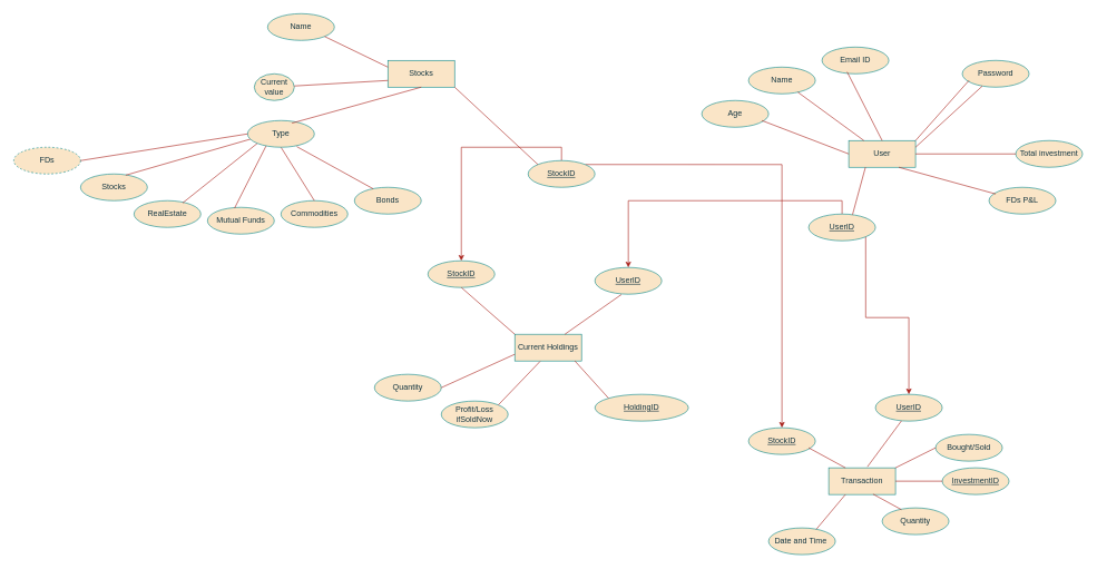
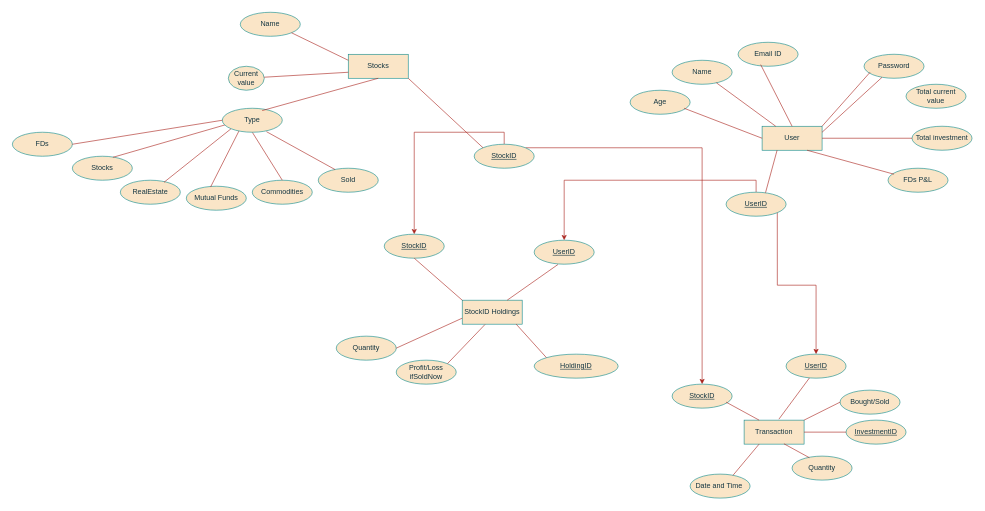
  <mxCell id="0" />
  <mxCell id="1" parent="0" />
- <mxCell id="2" value="Bonds" style="ellipse;whiteSpace=wrap;html=1;align=center;labelBackgroundColor=none;fillColor=#FAE5C7;strokeColor=#0F8B8D;fontColor=#143642;" parent="1" vertex="1"><mxGeometry x="530" y="280" width="100" height="40" as="geometry" /></mxCell>
+ <mxCell id="2" value="Sold" style="ellipse;whiteSpace=wrap;html=1;align=center;labelBackgroundColor=none;fillColor=#FAE5C7;strokeColor=#0F8B8D;fontColor=#143642;" parent="1" vertex="1"><mxGeometry x="530" y="280" width="100" height="40" as="geometry" /></mxCell>
  <mxCell id="3" value="Commodities" style="ellipse;whiteSpace=wrap;html=1;align=center;labelBackgroundColor=none;fillColor=#FAE5C7;strokeColor=#0F8B8D;fontColor=#143642;" parent="1" vertex="1"><mxGeometry x="420" y="300" width="100" height="40" as="geometry" /></mxCell>
  <mxCell id="4" value="RealEstate" style="ellipse;whiteSpace=wrap;html=1;align=center;labelBackgroundColor=none;fillColor=#FAE5C7;strokeColor=#0F8B8D;fontColor=#143642;" parent="1" vertex="1"><mxGeometry x="200" y="300" width="100" height="40" as="geometry" /></mxCell>
  <mxCell id="5" value="Stocks" style="ellipse;whiteSpace=wrap;html=1;align=center;labelBackgroundColor=none;fillColor=#FAE5C7;strokeColor=#0F8B8D;fontColor=#143642;" parent="1" vertex="1"><mxGeometry x="120" y="260" width="100" height="40" as="geometry" /></mxCell>
  <mxCell id="6" value="" style="endArrow=none;html=1;rounded=0;entryX=0.676;entryY=0.045;entryDx=0;entryDy=0;entryPerimeter=0;exitX=0.044;exitY=0.695;exitDx=0;exitDy=0;exitPerimeter=0;labelBackgroundColor=none;strokeColor=#A8201A;fontColor=default;" parent="1" source="36" target="5" edge="1"><mxGeometry relative="1" as="geometry"><mxPoint x="450" y="150" as="sourcePoint" /><mxPoint x="720" y="70" as="targetPoint" /></mxGeometry></mxCell>
  <mxCell id="7" value="" style="endArrow=none;html=1;rounded=0;exitX=0.728;exitY=0.085;exitDx=0;exitDy=0;exitPerimeter=0;entryX=0;entryY=1;entryDx=0;entryDy=0;labelBackgroundColor=none;strokeColor=#A8201A;fontColor=default;" parent="1" source="4" target="36" edge="1"><mxGeometry relative="1" as="geometry"><mxPoint x="560" y="70" as="sourcePoint" /><mxPoint x="720" y="70" as="targetPoint" /></mxGeometry></mxCell>
  <mxCell id="8" value="" style="endArrow=none;html=1;rounded=0;entryX=0.5;entryY=0;entryDx=0;entryDy=0;exitX=0.5;exitY=1;exitDx=0;exitDy=0;labelBackgroundColor=none;strokeColor=#A8201A;fontColor=default;" parent="1" source="36" target="3" edge="1"><mxGeometry relative="1" as="geometry"><mxPoint x="500" y="150" as="sourcePoint" /><mxPoint x="720" y="70" as="targetPoint" /><Array as="points" /></mxGeometry></mxCell>
  <mxCell id="9" value="" style="endArrow=none;html=1;rounded=0;entryX=0.28;entryY=0.055;entryDx=0;entryDy=0;entryPerimeter=0;exitX=0.736;exitY=0.975;exitDx=0;exitDy=0;exitPerimeter=0;labelBackgroundColor=none;strokeColor=#A8201A;fontColor=default;" parent="1" source="36" target="2" edge="1"><mxGeometry relative="1" as="geometry"><mxPoint x="560" y="70" as="sourcePoint" /><mxPoint x="720" y="70" as="targetPoint" /><Array as="points" /></mxGeometry></mxCell>
- <mxCell id="10" value="FDs" style="ellipse;whiteSpace=wrap;html=1;align=center;labelBackgroundColor=none;fillColor=#FAE5C7;strokeColor=#0F8B8D;fontColor=#143642;dashed=1;" parent="1" vertex="1"><mxGeometry x="20" y="220" width="100" height="40" as="geometry" /></mxCell>
+ <mxCell id="10" value="FDs" style="ellipse;whiteSpace=wrap;html=1;align=center;labelBackgroundColor=none;fillColor=#FAE5C7;strokeColor=#0F8B8D;fontColor=#143642;" parent="1" vertex="1"><mxGeometry x="20" y="220" width="100" height="40" as="geometry" /></mxCell>
  <mxCell id="11" value="Mutual Funds" style="ellipse;whiteSpace=wrap;html=1;align=center;labelBackgroundColor=none;fillColor=#FAE5C7;strokeColor=#0F8B8D;fontColor=#143642;" parent="1" vertex="1"><mxGeometry x="310" y="310" width="100" height="40" as="geometry" /></mxCell>
  <mxCell id="12" value="" style="endArrow=none;html=1;rounded=0;entryX=0.404;entryY=0.035;entryDx=0;entryDy=0;entryPerimeter=0;exitX=0.28;exitY=0.935;exitDx=0;exitDy=0;exitPerimeter=0;labelBackgroundColor=none;strokeColor=#A8201A;fontColor=default;" parent="1" source="36" target="11" edge="1"><mxGeometry relative="1" as="geometry"><mxPoint x="880" y="380" as="sourcePoint" /><mxPoint x="720" y="220" as="targetPoint" /></mxGeometry></mxCell>
- <mxCell id="13" value="Current Holdings" style="whiteSpace=wrap;html=1;align=center;labelBackgroundColor=none;fillColor=#FAE5C7;strokeColor=#0F8B8D;fontColor=#143642;" parent="1" vertex="1"><mxGeometry x="770" y="500" width="100" height="40" as="geometry" /></mxCell>
+ <mxCell id="13" value="StockID Holdings" style="whiteSpace=wrap;html=1;align=center;labelBackgroundColor=none;fillColor=#FAE5C7;strokeColor=#0F8B8D;fontColor=#143642;" parent="1" vertex="1"><mxGeometry x="770" y="500" width="100" height="40" as="geometry" /></mxCell>
  <mxCell id="14" value="Quantity" style="ellipse;whiteSpace=wrap;html=1;align=center;labelBackgroundColor=none;fillColor=#FAE5C7;strokeColor=#0F8B8D;fontColor=#143642;" parent="1" vertex="1"><mxGeometry x="560" y="560" width="100" height="40" as="geometry" /></mxCell>
  <mxCell id="15" value="HoldingID" style="ellipse;whiteSpace=wrap;html=1;align=center;fontStyle=4;labelBackgroundColor=none;fillColor=#FAE5C7;strokeColor=#0F8B8D;fontColor=#143642;" parent="1" vertex="1"><mxGeometry x="890" y="590" width="140" height="40" as="geometry" /></mxCell>
  <mxCell id="16" value="User&lt;br&gt;" style="whiteSpace=wrap;html=1;align=center;labelBackgroundColor=none;fillColor=#FAE5C7;strokeColor=#0F8B8D;fontColor=#143642;" parent="1" vertex="1"><mxGeometry x="1270" y="210" width="100" height="40" as="geometry" /></mxCell>
  <mxCell id="17" value="Name" style="ellipse;whiteSpace=wrap;html=1;align=center;labelBackgroundColor=none;fillColor=#FAE5C7;strokeColor=#0F8B8D;fontColor=#143642;" parent="1" vertex="1"><mxGeometry x="1120" y="100" width="100" height="40" as="geometry" /></mxCell>
  <mxCell id="18" value="Email ID" style="ellipse;whiteSpace=wrap;html=1;align=center;labelBackgroundColor=none;fillColor=#FAE5C7;strokeColor=#0F8B8D;fontColor=#143642;" parent="1" vertex="1"><mxGeometry x="1230" y="70" width="100" height="40" as="geometry" /></mxCell>
  <mxCell id="19" value="Age" style="ellipse;whiteSpace=wrap;html=1;align=center;labelBackgroundColor=none;fillColor=#FAE5C7;strokeColor=#0F8B8D;fontColor=#143642;" parent="1" vertex="1"><mxGeometry x="1050" y="150" width="100" height="40" as="geometry" /></mxCell>
  <mxCell id="20" value="Password" style="ellipse;whiteSpace=wrap;html=1;align=center;labelBackgroundColor=none;fillColor=#FAE5C7;strokeColor=#0F8B8D;fontColor=#143642;" parent="1" vertex="1"><mxGeometry x="1440" y="90" width="100" height="40" as="geometry" /></mxCell>
  <mxCell id="21" style="edgeStyle=orthogonalEdgeStyle;rounded=0;orthogonalLoop=1;jettySize=auto;html=1;exitX=0.5;exitY=0;exitDx=0;exitDy=0;strokeColor=#A8201A;fontColor=#143642;fillColor=#FAE5C7;" edge="1" parent="1" source="23" target="59"><mxGeometry relative="1" as="geometry" /></mxCell>
  <mxCell id="22" style="edgeStyle=orthogonalEdgeStyle;rounded=0;orthogonalLoop=1;jettySize=auto;html=1;exitX=1;exitY=0;exitDx=0;exitDy=0;strokeColor=#A8201A;fontColor=#143642;fillColor=#FAE5C7;" edge="1" parent="1" source="23" target="63"><mxGeometry relative="1" as="geometry" /></mxCell>
  <mxCell id="23" value="UserID" style="ellipse;whiteSpace=wrap;html=1;align=center;fontStyle=4;labelBackgroundColor=none;fillColor=#FAE5C7;strokeColor=#0F8B8D;fontColor=#143642;" parent="1" vertex="1"><mxGeometry x="1210" y="320" width="100" height="40" as="geometry" /></mxCell>
  <mxCell id="24" value="Total investment" style="ellipse;whiteSpace=wrap;html=1;align=center;labelBackgroundColor=none;fillColor=#FAE5C7;strokeColor=#0F8B8D;fontColor=#143642;" parent="1" vertex="1"><mxGeometry x="1520" y="210" width="100" height="40" as="geometry" /></mxCell>
  <mxCell id="25" value="FDs P&amp;amp;L" style="ellipse;whiteSpace=wrap;html=1;align=center;labelBackgroundColor=none;fillColor=#FAE5C7;strokeColor=#0F8B8D;fontColor=#143642;" parent="1" vertex="1"><mxGeometry x="1480" y="280" width="100" height="40" as="geometry" /></mxCell>
  <mxCell id="26" value="" style="endArrow=none;html=1;rounded=0;labelBackgroundColor=none;strokeColor=#A8201A;fontColor=default;" parent="1" edge="1"><mxGeometry relative="1" as="geometry"><mxPoint x="1520" y="230" as="sourcePoint" /><mxPoint x="1370" y="230" as="targetPoint" /></mxGeometry></mxCell>
  <mxCell id="27" value="" style="endArrow=none;html=1;rounded=0;exitX=0.75;exitY=1;exitDx=0;exitDy=0;labelBackgroundColor=none;strokeColor=#A8201A;fontColor=default;" parent="1" source="16" edge="1"><mxGeometry relative="1" as="geometry"><mxPoint x="1180" y="330" as="sourcePoint" /><mxPoint x="1490" y="290" as="targetPoint" /></mxGeometry></mxCell>
  <mxCell id="28" value="" style="endArrow=none;html=1;rounded=0;labelBackgroundColor=none;strokeColor=#A8201A;fontColor=default;" parent="1" edge="1"><mxGeometry relative="1" as="geometry"><mxPoint x="1140" y="180" as="sourcePoint" /><mxPoint x="1270" y="230" as="targetPoint" /></mxGeometry></mxCell>
  <mxCell id="29" value="" style="endArrow=none;html=1;rounded=0;labelBackgroundColor=none;strokeColor=#A8201A;fontColor=default;" parent="1" source="17" target="16" edge="1"><mxGeometry relative="1" as="geometry"><mxPoint x="1180" y="330" as="sourcePoint" /><mxPoint x="1340" y="330" as="targetPoint" /></mxGeometry></mxCell>
  <mxCell id="30" value="" style="endArrow=none;html=1;rounded=0;exitX=0.376;exitY=0.93;exitDx=0;exitDy=0;exitPerimeter=0;entryX=0.5;entryY=0;entryDx=0;entryDy=0;labelBackgroundColor=none;strokeColor=#A8201A;fontColor=default;" parent="1" source="18" target="16" edge="1"><mxGeometry relative="1" as="geometry"><mxPoint x="1180" y="330" as="sourcePoint" /><mxPoint x="1340" y="330" as="targetPoint" /></mxGeometry></mxCell>
  <mxCell id="31" value="" style="endArrow=none;html=1;rounded=0;entryX=1;entryY=0;entryDx=0;entryDy=0;labelBackgroundColor=none;strokeColor=#A8201A;fontColor=default;" parent="1" target="16" edge="1"><mxGeometry relative="1" as="geometry"><mxPoint x="1450" y="120" as="sourcePoint" /><mxPoint x="1340" y="330" as="targetPoint" /></mxGeometry></mxCell>
  <mxCell id="32" value="" style="endArrow=none;html=1;rounded=0;labelBackgroundColor=none;strokeColor=#A8201A;fontColor=default;entryX=0;entryY=0;entryDx=0;entryDy=0;" parent="1" edge="1" target="15"><mxGeometry relative="1" as="geometry"><mxPoint x="860" y="540" as="sourcePoint" /><mxPoint x="920" y="500" as="targetPoint" /></mxGeometry></mxCell>
  <mxCell id="33" value="" style="endArrow=none;html=1;rounded=0;exitX=1;exitY=0.5;exitDx=0;exitDy=0;labelBackgroundColor=none;strokeColor=#A8201A;fontColor=default;" parent="1" source="14" edge="1"><mxGeometry relative="1" as="geometry"><mxPoint x="940" y="460" as="sourcePoint" /><mxPoint x="770" y="530" as="targetPoint" /></mxGeometry></mxCell>
  <mxCell id="34" value="Transaction" style="whiteSpace=wrap;html=1;align=center;labelBackgroundColor=none;fillColor=#FAE5C7;strokeColor=#0F8B8D;fontColor=#143642;" parent="1" vertex="1"><mxGeometry x="1240" y="700" width="100" height="40" as="geometry" /></mxCell>
  <mxCell id="35" value="Date and Time&amp;nbsp;" style="ellipse;whiteSpace=wrap;html=1;align=center;labelBackgroundColor=none;fillColor=#FAE5C7;strokeColor=#0F8B8D;fontColor=#143642;" parent="1" vertex="1"><mxGeometry x="1150" y="790" width="100" height="40" as="geometry" /></mxCell>
  <mxCell id="36" value="Type" style="ellipse;whiteSpace=wrap;html=1;align=center;labelBackgroundColor=none;fillColor=#FAE5C7;strokeColor=#0F8B8D;fontColor=#143642;" parent="1" vertex="1"><mxGeometry x="370" y="180" width="100" height="40" as="geometry" /></mxCell>
  <mxCell id="37" value="Quantity" style="ellipse;whiteSpace=wrap;html=1;align=center;labelBackgroundColor=none;fillColor=#FAE5C7;strokeColor=#0F8B8D;fontColor=#143642;" parent="1" vertex="1"><mxGeometry x="1320" y="760" width="100" height="40" as="geometry" /></mxCell>
  <mxCell id="38" value="InvestmentID" style="ellipse;whiteSpace=wrap;html=1;align=center;fontStyle=4;labelBackgroundColor=none;fillColor=#FAE5C7;strokeColor=#0F8B8D;fontColor=#143642;" parent="1" vertex="1"><mxGeometry x="1410" y="700" width="100" height="40" as="geometry" /></mxCell>
  <mxCell id="39" value="" style="endArrow=none;html=1;rounded=0;exitX=1;exitY=0.5;exitDx=0;exitDy=0;labelBackgroundColor=none;strokeColor=#A8201A;fontColor=default;" parent="1" source="34" edge="1"><mxGeometry relative="1" as="geometry"><mxPoint x="1350" y="740" as="sourcePoint" /><mxPoint x="1410" y="720" as="targetPoint" /></mxGeometry></mxCell>
  <mxCell id="40" value="" style="endArrow=none;html=1;rounded=0;exitX=0.715;exitY=0.049;exitDx=0;exitDy=0;entryX=0.25;entryY=1;entryDx=0;entryDy=0;labelBackgroundColor=none;strokeColor=#A8201A;fontColor=default;exitPerimeter=0;" parent="1" source="35" target="34" edge="1"><mxGeometry relative="1" as="geometry"><mxPoint x="1350" y="740" as="sourcePoint" /><mxPoint x="1510" y="740" as="targetPoint" /></mxGeometry></mxCell>
  <mxCell id="41" value="" style="endArrow=none;html=1;rounded=0;exitX=0.288;exitY=0.065;exitDx=0;exitDy=0;exitPerimeter=0;entryX=0.664;entryY=0.985;entryDx=0;entryDy=0;entryPerimeter=0;labelBackgroundColor=none;strokeColor=#A8201A;fontColor=default;" parent="1" source="37" target="34" edge="1"><mxGeometry relative="1" as="geometry"><mxPoint x="1350" y="740" as="sourcePoint" /><mxPoint x="1510" y="740" as="targetPoint" /></mxGeometry></mxCell>
  <mxCell id="42" value="Bought/Sold" style="ellipse;whiteSpace=wrap;html=1;align=center;strokeColor=#0F8B8D;fontColor=#143642;fillColor=#FAE5C7;labelBackgroundColor=none;" parent="1" vertex="1"><mxGeometry x="1400" y="650" width="100" height="40" as="geometry" /></mxCell>
  <mxCell id="43" value="" style="endArrow=none;html=1;rounded=0;strokeColor=#A8201A;fontColor=default;fillColor=#FAE5C7;entryX=0;entryY=0.5;entryDx=0;entryDy=0;labelBackgroundColor=none;" parent="1" target="42" edge="1"><mxGeometry relative="1" as="geometry"><mxPoint x="1340" y="700" as="sourcePoint" /><mxPoint x="1260" y="630" as="targetPoint" /></mxGeometry></mxCell>
  <mxCell id="44" value="" style="endArrow=none;html=1;rounded=0;exitX=1;exitY=0.25;exitDx=0;exitDy=0;labelBackgroundColor=none;strokeColor=#A8201A;fontColor=default;" edge="1" parent="1" source="16" target="20"><mxGeometry relative="1" as="geometry"><mxPoint x="1110" y="420" as="sourcePoint" /><mxPoint x="1500" y="180" as="targetPoint" /></mxGeometry></mxCell>
+ <mxCell id="45" value="Total current value" style="ellipse;whiteSpace=wrap;html=1;align=center;labelBackgroundColor=none;fillColor=#FAE5C7;strokeColor=#0F8B8D;fontColor=#143642;" vertex="1" parent="1"><mxGeometry x="1510" y="140" width="100" height="40" as="geometry" /></mxCell>
  <mxCell id="46" value="Stocks" style="whiteSpace=wrap;html=1;align=center;strokeColor=#0F8B8D;fontColor=#143642;fillColor=#FAE5C7;" vertex="1" parent="1"><mxGeometry x="580" y="90" width="100" height="40" as="geometry" /></mxCell>
  <mxCell id="47" value="Current value" style="ellipse;whiteSpace=wrap;html=1;align=center;strokeColor=#0F8B8D;fontColor=#143642;fillColor=#FAE5C7;" vertex="1" parent="1"><mxGeometry x="380" y="110" width="60" height="40" as="geometry" /></mxCell>
  <mxCell id="48" value="Name" style="ellipse;whiteSpace=wrap;html=1;align=center;strokeColor=#0F8B8D;fontColor=#143642;fillColor=#FAE5C7;" vertex="1" parent="1"><mxGeometry x="400" y="20" width="100" height="40" as="geometry" /></mxCell>
  <mxCell id="49" style="edgeStyle=orthogonalEdgeStyle;rounded=0;orthogonalLoop=1;jettySize=auto;html=1;exitX=0.5;exitY=0;exitDx=0;exitDy=0;strokeColor=#A8201A;fontColor=#143642;fillColor=#FAE5C7;" edge="1" parent="1" source="51" target="54"><mxGeometry relative="1" as="geometry" /></mxCell>
  <mxCell id="50" style="edgeStyle=orthogonalEdgeStyle;rounded=0;orthogonalLoop=1;jettySize=auto;html=1;exitX=1;exitY=0;exitDx=0;exitDy=0;strokeColor=#A8201A;fontColor=#143642;fillColor=#FAE5C7;" edge="1" parent="1" source="51" target="65"><mxGeometry relative="1" as="geometry" /></mxCell>
  <mxCell id="51" value="StockID" style="ellipse;whiteSpace=wrap;html=1;align=center;fontStyle=4;strokeColor=#0F8B8D;fontColor=#143642;fillColor=#FAE5C7;" vertex="1" parent="1"><mxGeometry x="790" y="240" width="100" height="40" as="geometry" /></mxCell>
  <mxCell id="52" value="" style="endArrow=none;html=1;rounded=0;strokeColor=#A8201A;fontColor=#143642;fillColor=#FAE5C7;exitX=0.75;exitY=0;exitDx=0;exitDy=0;entryX=0.398;entryY=1.01;entryDx=0;entryDy=0;entryPerimeter=0;" edge="1" parent="1" source="13" target="59"><mxGeometry relative="1" as="geometry"><mxPoint x="910" y="510" as="sourcePoint" /><mxPoint x="914.832" y="464.217" as="targetPoint" /></mxGeometry></mxCell>
  <mxCell id="53" value="" style="endArrow=none;html=1;rounded=0;strokeColor=#A8201A;fontColor=#143642;fillColor=#FAE5C7;exitX=1;exitY=1;exitDx=0;exitDy=0;entryX=0;entryY=0;entryDx=0;entryDy=0;" edge="1" parent="1" source="46" target="51"><mxGeometry relative="1" as="geometry"><mxPoint x="930" y="320" as="sourcePoint" /><mxPoint x="810" y="230" as="targetPoint" /></mxGeometry></mxCell>
  <mxCell id="54" value="StockID" style="ellipse;whiteSpace=wrap;html=1;align=center;fontStyle=4;strokeColor=#0F8B8D;fontColor=#143642;fillColor=#FAE5C7;" vertex="1" parent="1"><mxGeometry x="640" y="390" width="100" height="40" as="geometry" /></mxCell>
  <mxCell id="55" value="" style="endArrow=none;html=1;rounded=0;strokeColor=#A8201A;fontColor=#143642;fillColor=#FAE5C7;exitX=0.5;exitY=1;exitDx=0;exitDy=0;entryX=0;entryY=0;entryDx=0;entryDy=0;" edge="1" parent="1" source="54" target="13"><mxGeometry relative="1" as="geometry"><mxPoint x="930" y="320" as="sourcePoint" /><mxPoint x="1090" y="320" as="targetPoint" /></mxGeometry></mxCell>
  <mxCell id="56" value="" style="endArrow=none;html=1;rounded=0;strokeColor=#A8201A;fontColor=#143642;fillColor=#FAE5C7;exitX=0.665;exitY=0.097;exitDx=0;exitDy=0;exitPerimeter=0;entryX=0.5;entryY=1;entryDx=0;entryDy=0;" edge="1" parent="1" source="36" target="46"><mxGeometry relative="1" as="geometry"><mxPoint x="793.2" y="185.68" as="sourcePoint" /><mxPoint x="1230" y="300" as="targetPoint" /></mxGeometry></mxCell>
  <mxCell id="57" value="" style="endArrow=none;html=1;rounded=0;strokeColor=#A8201A;fontColor=#143642;fillColor=#FAE5C7;entryX=0;entryY=0.75;entryDx=0;entryDy=0;" edge="1" parent="1" source="47" target="46"><mxGeometry relative="1" as="geometry"><mxPoint x="1070" y="300" as="sourcePoint" /><mxPoint x="1230" y="300" as="targetPoint" /></mxGeometry></mxCell>
  <mxCell id="58" value="" style="endArrow=none;html=1;rounded=0;strokeColor=#A8201A;fontColor=#143642;fillColor=#FAE5C7;exitX=1;exitY=1;exitDx=0;exitDy=0;" edge="1" parent="1" source="48"><mxGeometry relative="1" as="geometry"><mxPoint x="1070" y="300" as="sourcePoint" /><mxPoint x="580" y="100" as="targetPoint" /></mxGeometry></mxCell>
  <mxCell id="59" value="UserID" style="ellipse;whiteSpace=wrap;html=1;align=center;fontStyle=4;labelBackgroundColor=none;fillColor=#FAE5C7;strokeColor=#0F8B8D;fontColor=#143642;" vertex="1" parent="1"><mxGeometry x="890" y="400" width="100" height="40" as="geometry" /></mxCell>
  <mxCell id="60" value="" style="endArrow=none;html=1;rounded=0;strokeColor=#A8201A;fontColor=#143642;fillColor=#FAE5C7;exitX=1;exitY=0.5;exitDx=0;exitDy=0;entryX=0;entryY=0.5;entryDx=0;entryDy=0;" edge="1" parent="1" source="10" target="36"><mxGeometry relative="1" as="geometry"><mxPoint x="530" y="390" as="sourcePoint" /><mxPoint x="690" y="390" as="targetPoint" /></mxGeometry></mxCell>
  <mxCell id="61" value="Profit/Loss&lt;br&gt;ifSoldNow" style="ellipse;whiteSpace=wrap;html=1;align=center;strokeColor=#0F8B8D;fontColor=#143642;fillColor=#FAE5C7;" vertex="1" parent="1"><mxGeometry x="660" y="600" width="100" height="40" as="geometry" /></mxCell>
  <mxCell id="62" value="" style="endArrow=none;html=1;rounded=0;strokeColor=#A8201A;fontColor=#143642;fillColor=#FAE5C7;entryX=1;entryY=0;entryDx=0;entryDy=0;exitX=0.38;exitY=1.013;exitDx=0;exitDy=0;exitPerimeter=0;" edge="1" parent="1" source="13" target="61"><mxGeometry relative="1" as="geometry"><mxPoint x="660" y="400" as="sourcePoint" /><mxPoint x="820" y="400" as="targetPoint" /></mxGeometry></mxCell>
  <mxCell id="63" value="UserID" style="ellipse;whiteSpace=wrap;html=1;align=center;fontStyle=4;labelBackgroundColor=none;fillColor=#FAE5C7;strokeColor=#0F8B8D;fontColor=#143642;" vertex="1" parent="1"><mxGeometry x="1310" y="590" width="100" height="40" as="geometry" /></mxCell>
  <mxCell id="64" value="" style="endArrow=none;html=1;rounded=0;strokeColor=#A8201A;fontColor=#143642;fillColor=#FAE5C7;exitX=0.58;exitY=-0.039;exitDx=0;exitDy=0;exitPerimeter=0;entryX=0.389;entryY=0.993;entryDx=0;entryDy=0;entryPerimeter=0;" edge="1" parent="1" source="34" target="63"><mxGeometry relative="1" as="geometry"><mxPoint x="1510" y="630" as="sourcePoint" /><mxPoint x="1670" y="630" as="targetPoint" /></mxGeometry></mxCell>
  <mxCell id="65" value="StockID" style="ellipse;whiteSpace=wrap;html=1;align=center;fontStyle=4;strokeColor=#0F8B8D;fontColor=#143642;fillColor=#FAE5C7;" vertex="1" parent="1"><mxGeometry x="1120" y="640" width="100" height="40" as="geometry" /></mxCell>
  <mxCell id="66" value="" style="endArrow=none;html=1;rounded=0;strokeColor=#A8201A;fontColor=#143642;fillColor=#FAE5C7;exitX=0.25;exitY=0;exitDx=0;exitDy=0;" edge="1" parent="1" source="34"><mxGeometry relative="1" as="geometry"><mxPoint x="950" y="640" as="sourcePoint" /><mxPoint x="1210" y="670" as="targetPoint" /></mxGeometry></mxCell>
  <mxCell id="67" value="" style="endArrow=none;html=1;rounded=0;strokeColor=#A8201A;fontColor=#143642;fillColor=#FAE5C7;exitX=0.657;exitY=0.021;exitDx=0;exitDy=0;exitPerimeter=0;entryX=0.25;entryY=1;entryDx=0;entryDy=0;" edge="1" parent="1" source="23" target="16"><mxGeometry relative="1" as="geometry"><mxPoint x="1160" y="250" as="sourcePoint" /><mxPoint x="1320" y="250" as="targetPoint" /></mxGeometry></mxCell>
